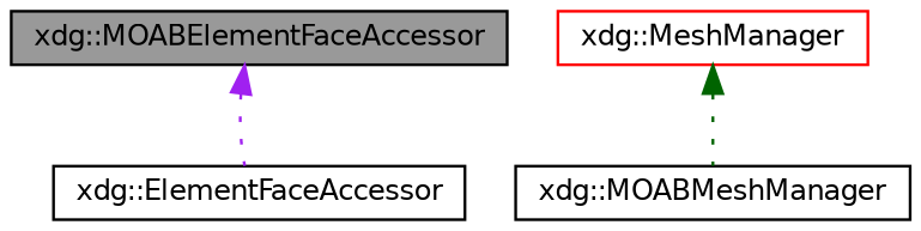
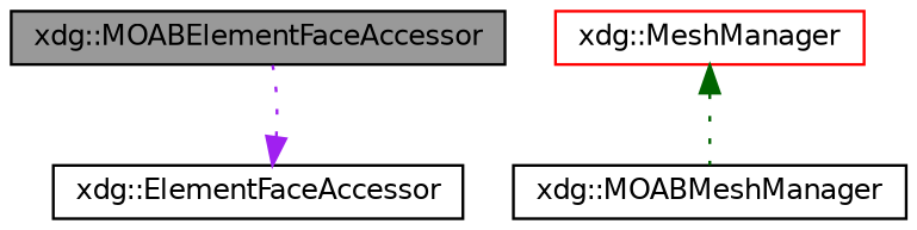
  digraph {
    node [color=black fillcolor=white fontname=Helvetica fontsize=10 shape=box style=filled]
    edge [dir=back fontname=Helvetica fontsize=10 labelfontname=Helvetica labelfontsize=10 style=dotted]
    n1 [fillcolor=grey60 fontcolor=black height=0.2 label="xdg::MOABElementFaceAccessor" width=0.4]
    n2 [height=0.2 label="xdg::ElementFaceAccessor" width=0.4]
    n3 [height=0.2 label="xdg::MOABMeshManager" width=0.4]
    n4 [color=red height=0.2 label="xdg::MeshManager" width=0.4]
-   n1 -> n2 [color=purple]
+   n2 -> n1 [color=purple]
    n4 -> n3 [color=darkgreen]
  }
